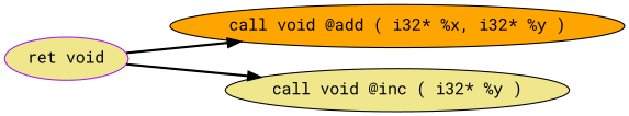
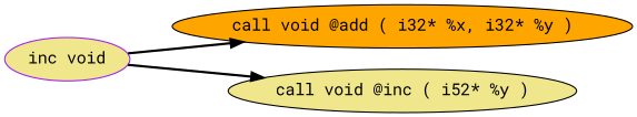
  digraph {
    fontname="Roboto Mono"
    rankdir=LR
    node [color=black fillcolor=khaki fontname="Roboto Mono" style=filled]
    edge [fontname="Roboto Mono" style=bold]
    n1 [fillcolor=orange height=0.51389 label="call void @add ( i32* %x, i32* %y )" width=5.1111]
-   n2 [height=0.51389 label="call void @inc ( i32* %y )" width=3.7222]
-   n3 [color=purple height=0.51389 label="ret void" width=1.3611]
+   n2 [height=0.51389 label="call void @inc ( i52* %y )" width=3.7222]
+   n3 [color=purple height=0.51389 label="inc void" width=1.3611]
    n3 -> n1
    n3 -> n2
  }
